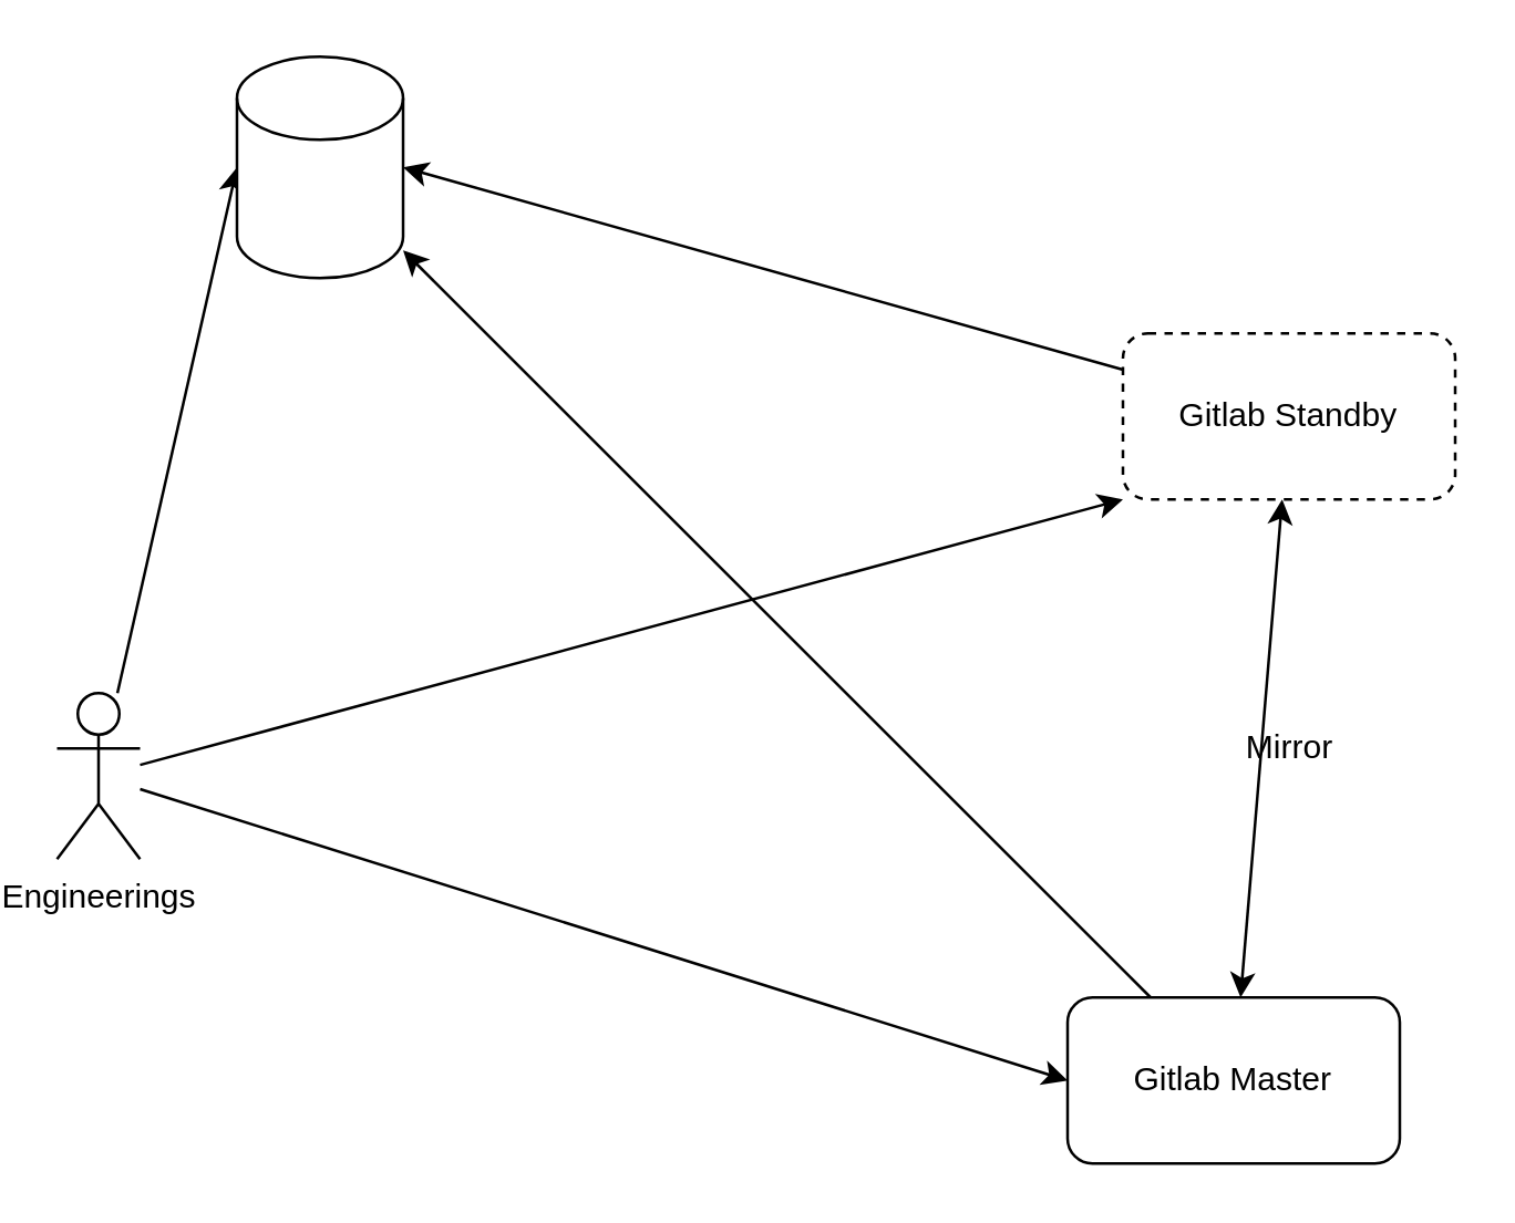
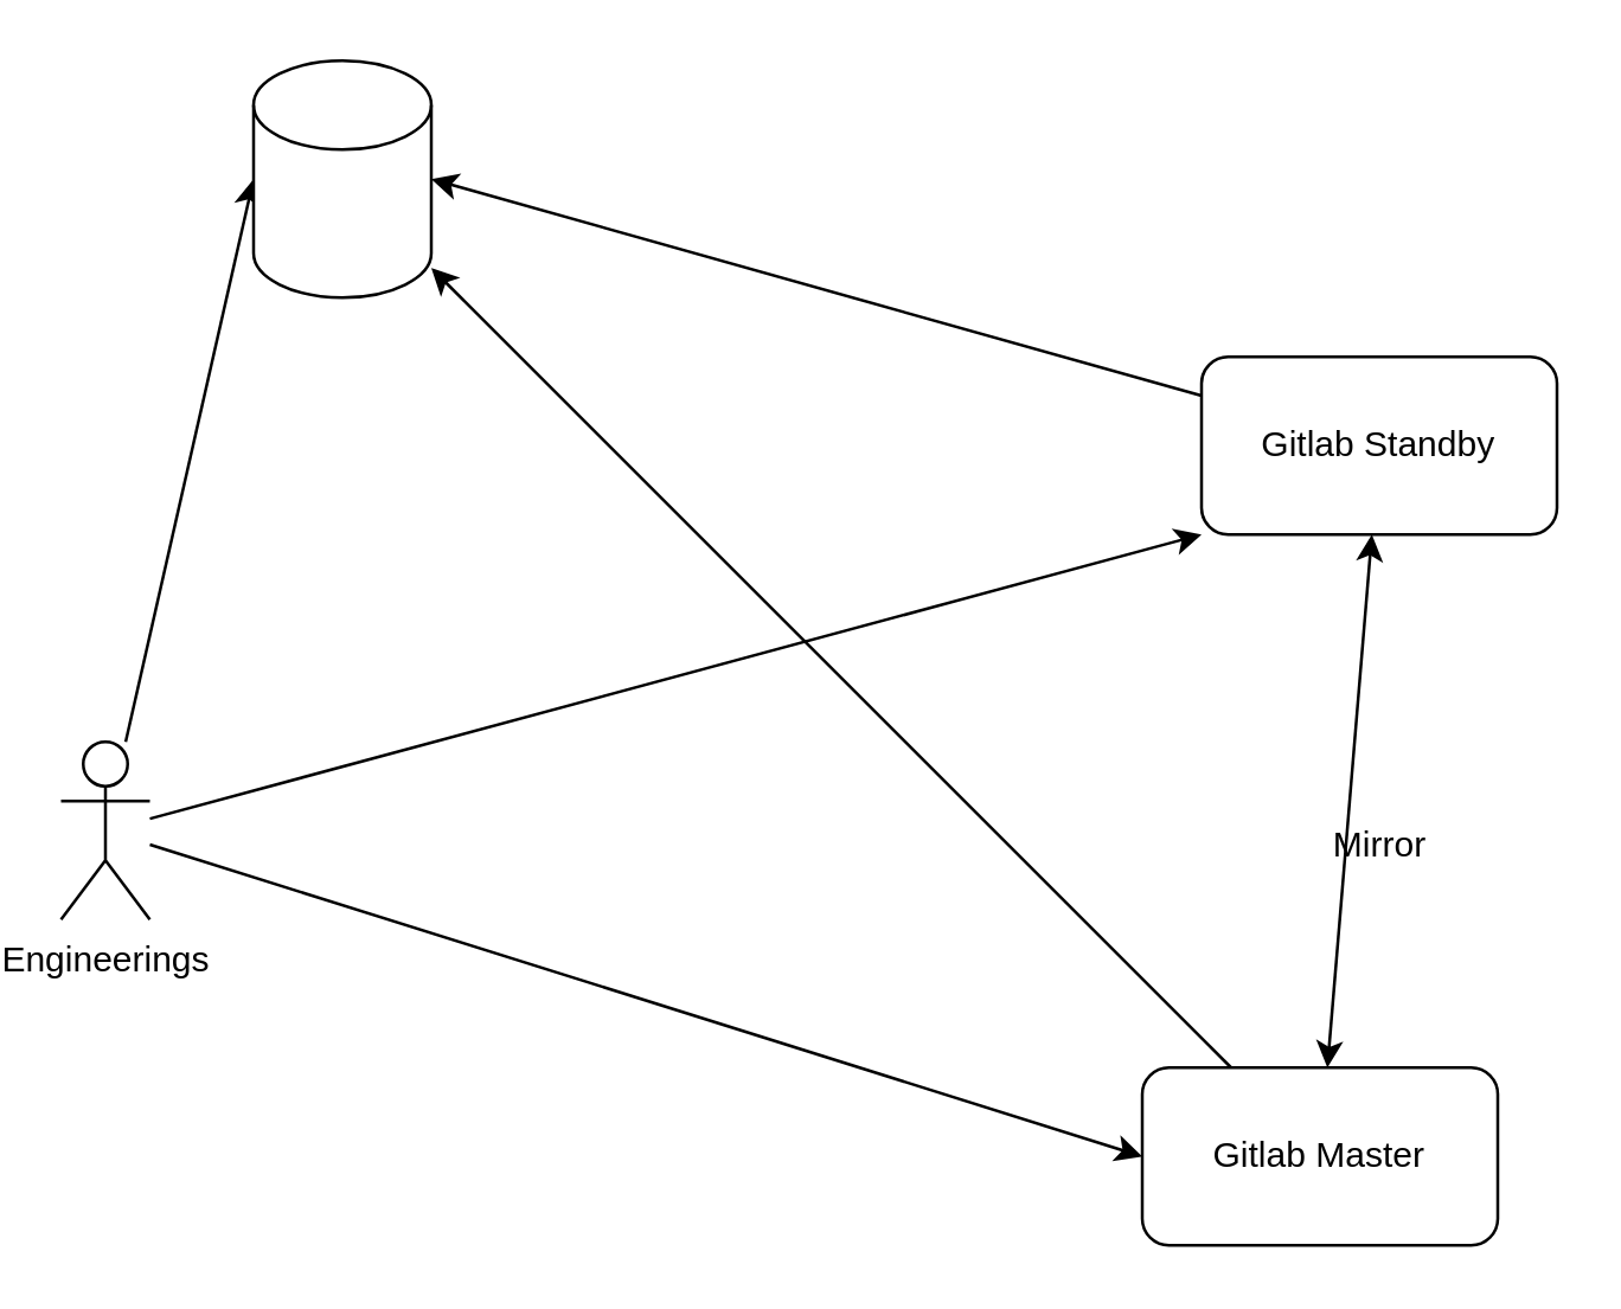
  <mxCell id="0" />
  <mxCell id="1" parent="0" />
  <mxCell id="2" style="edgeStyle=none;rounded=0;orthogonalLoop=1;jettySize=auto;html=1;entryX=0;entryY=0.5;entryDx=0;entryDy=0;" edge="1" parent="1" source="5" target="8"><mxGeometry relative="1" as="geometry" /></mxCell>
  <mxCell id="3" style="edgeStyle=none;rounded=0;orthogonalLoop=1;jettySize=auto;html=1;entryX=0;entryY=1;entryDx=0;entryDy=0;" edge="1" parent="1" source="5" target="11"><mxGeometry relative="1" as="geometry" /></mxCell>
  <mxCell id="4" style="edgeStyle=none;rounded=0;orthogonalLoop=1;jettySize=auto;html=1;entryX=0;entryY=0.5;entryDx=0;entryDy=0;entryPerimeter=0;" edge="1" parent="1" source="5" target="9"><mxGeometry relative="1" as="geometry" /></mxCell>
  <mxCell id="5" value="Engineerings" style="shape=umlActor;verticalLabelPosition=bottom;verticalAlign=top;html=1;outlineConnect=0;" vertex="1" parent="1"><mxGeometry x="20" y="250" width="30" height="60" as="geometry" /></mxCell>
  <mxCell id="6" style="rounded=0;orthogonalLoop=1;jettySize=auto;html=1;" edge="1" parent="1" source="8" target="9"><mxGeometry relative="1" as="geometry" /></mxCell>
  <mxCell id="7" style="edgeStyle=none;rounded=0;orthogonalLoop=1;jettySize=auto;html=1;startArrow=classic;startFill=1;" edge="1" parent="1" source="8" target="11"><mxGeometry relative="1" as="geometry" /></mxCell>
  <mxCell id="8" value="Gitlab Master" style="rounded=1;whiteSpace=wrap;html=1;" vertex="1" parent="1"><mxGeometry x="385" y="360" width="120" height="60" as="geometry" /></mxCell>
  <mxCell id="9" value="" style="shape=cylinder3;whiteSpace=wrap;html=1;boundedLbl=1;backgroundOutline=1;size=15;" vertex="1" parent="1"><mxGeometry x="85" y="20" width="60" height="80" as="geometry" /></mxCell>
  <mxCell id="10" style="edgeStyle=none;rounded=0;orthogonalLoop=1;jettySize=auto;html=1;entryX=1;entryY=0.5;entryDx=0;entryDy=0;entryPerimeter=0;" edge="1" parent="1" source="11" target="9"><mxGeometry relative="1" as="geometry" /></mxCell>
- <mxCell id="11" value="Gitlab Standby" style="rounded=1;whiteSpace=wrap;html=1;dashed=1;" vertex="1" parent="1"><mxGeometry x="405" y="120" width="120" height="60" as="geometry" /></mxCell>
- <mxCell id="12" value="Mirror" style="text;html=1;align=center;verticalAlign=middle;resizable=0;points=[];autosize=1;strokeColor=none;fillColor=none;" vertex="1" parent="1"><mxGeometry x="440" y="255" width="50" height="30" as="geometry" /></mxCell>
+ <mxCell id="11" value="Gitlab Standby" style="rounded=1;whiteSpace=wrap;html=1;" vertex="1" parent="1"><mxGeometry x="405" y="120" width="120" height="60" as="geometry" /></mxCell>
+ <mxCell id="12" value="Mirror" style="text;html=1;align=center;verticalAlign=middle;resizable=0;points=[];autosize=1;strokeColor=none;fillColor=none;" vertex="1" parent="1"><mxGeometry x="440" y="270" width="50" height="30" as="geometry" /></mxCell>
